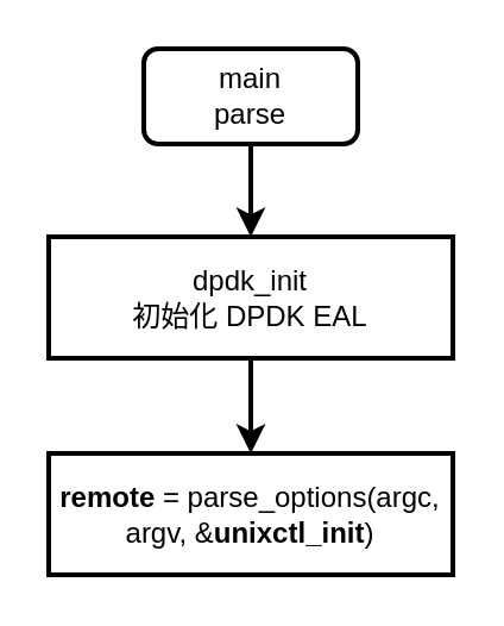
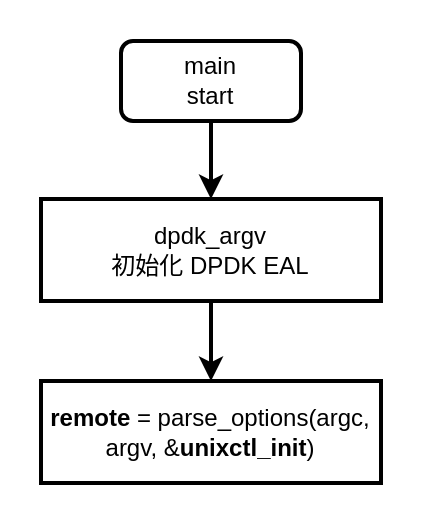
  <mxCell id="0" />
  <mxCell id="1" parent="0" />
  <mxCell id="2" style="edgeStyle=orthogonalEdgeStyle;rounded=0;orthogonalLoop=1;jettySize=auto;html=1;exitX=0.5;exitY=1;exitDx=0;exitDy=0;strokeWidth=2;" edge="1" parent="1" source="3" target="5"><mxGeometry relative="1" as="geometry" /></mxCell>
- <mxCell id="3" value="main&lt;br&gt;parse" style="rounded=1;whiteSpace=wrap;html=1;strokeWidth=2;" vertex="1" parent="1"><mxGeometry x="60" y="20" width="90" height="40" as="geometry" /></mxCell>
+ <mxCell id="3" value="main&lt;br&gt;start" style="rounded=1;whiteSpace=wrap;html=1;strokeWidth=2;" vertex="1" parent="1"><mxGeometry x="60" y="20" width="90" height="40" as="geometry" /></mxCell>
  <mxCell id="4" style="edgeStyle=orthogonalEdgeStyle;rounded=0;orthogonalLoop=1;jettySize=auto;html=1;exitX=0.5;exitY=1;exitDx=0;exitDy=0;entryX=0.5;entryY=0;entryDx=0;entryDy=0;strokeWidth=2;" edge="1" parent="1" source="5" target="6"><mxGeometry relative="1" as="geometry" /></mxCell>
- <mxCell id="5" value="dpdk_init&lt;br&gt;初始化 DPDK EAL" style="rounded=0;whiteSpace=wrap;html=1;strokeWidth=2;" vertex="1" parent="1"><mxGeometry x="20" y="99" width="170" height="51" as="geometry" /></mxCell>
+ <mxCell id="5" value="dpdk_argv&lt;br&gt;初始化 DPDK EAL" style="rounded=0;whiteSpace=wrap;html=1;strokeWidth=2;" vertex="1" parent="1"><mxGeometry x="20" y="99" width="170" height="51" as="geometry" /></mxCell>
  <mxCell id="6" value="&lt;b&gt;remote&lt;/b&gt; = parse_options(argc, argv, &amp;amp;&lt;b&gt;unixctl_init&lt;/b&gt;)" style="rounded=0;whiteSpace=wrap;html=1;strokeWidth=2;" vertex="1" parent="1"><mxGeometry x="20" y="190" width="170" height="51" as="geometry" /></mxCell>
